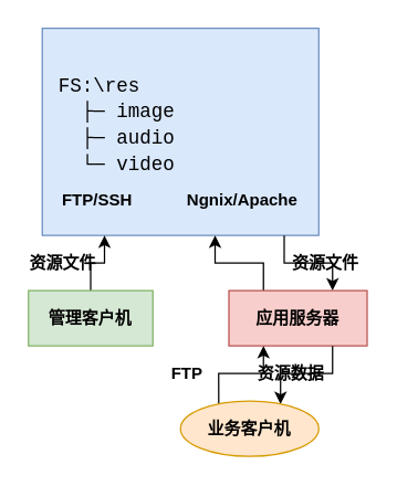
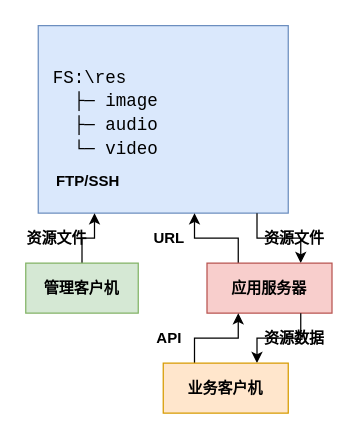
  <mxCell id="0" />
  <mxCell id="1" parent="0" />
  <mxCell id="2" value="" style="rounded=0;whiteSpace=wrap;html=1;fillColor=#dae8fc;strokeColor=#6c8ebf;" vertex="1" parent="1"><mxGeometry x="30" y="20" width="200" height="150" as="geometry" /></mxCell>
  <mxCell id="3" value="&lt;div style=&quot;font-family: Consolas, &amp;quot;Courier New&amp;quot;, monospace; font-size: 14px; line-height: 19px;&quot;&gt;&lt;div style=&quot;&quot;&gt;FS:\res&lt;/div&gt;&lt;div style=&quot;&quot;&gt;&amp;nbsp; ├─ image&lt;/div&gt;&lt;div style=&quot;&quot;&gt;&amp;nbsp; ├─ audio&lt;/div&gt;&lt;div style=&quot;&quot;&gt;&lt;span style=&quot;background-color: initial;&quot;&gt;&amp;nbsp; └─ video&lt;/span&gt;&lt;br&gt;&lt;/div&gt;&lt;/div&gt;" style="text;html=1;strokeColor=none;fillColor=none;align=left;verticalAlign=middle;whiteSpace=wrap;rounded=0;fontFamily=Times New Roman;" vertex="1" parent="1"><mxGeometry x="40" y="50" width="180" height="80" as="geometry" /></mxCell>
  <mxCell id="4" value="&lt;b&gt;FTP/SSH&lt;/b&gt;" style="text;html=1;strokeColor=none;fillColor=none;align=center;verticalAlign=middle;whiteSpace=wrap;rounded=0;" vertex="1" parent="1"><mxGeometry x="40" y="130" width="60" height="30" as="geometry" /></mxCell>
- <mxCell id="5" value="&lt;b&gt;Ngnix/Apache&lt;/b&gt;" style="text;html=1;strokeColor=none;fillColor=none;align=center;verticalAlign=middle;whiteSpace=wrap;rounded=0;" vertex="1" parent="1"><mxGeometry x="130" y="130" width="90" height="30" as="geometry" /></mxCell>
  <mxCell id="6" style="edgeStyle=orthogonalEdgeStyle;rounded=0;orthogonalLoop=1;jettySize=auto;html=1;exitX=0.5;exitY=0;exitDx=0;exitDy=0;entryX=0.225;entryY=1;entryDx=0;entryDy=0;entryPerimeter=0;" edge="1" parent="1" source="7" target="2"><mxGeometry relative="1" as="geometry" /></mxCell>
  <mxCell id="7" value="&lt;b&gt;管理客户机&lt;/b&gt;" style="rounded=0;whiteSpace=wrap;html=1;fillColor=#d5e8d4;strokeColor=#82b366;" vertex="1" parent="1"><mxGeometry x="20" y="210" width="90" height="40" as="geometry" /></mxCell>
  <mxCell id="8" style="edgeStyle=orthogonalEdgeStyle;rounded=0;orthogonalLoop=1;jettySize=auto;html=1;exitX=0.25;exitY=0;exitDx=0;exitDy=0;entryX=0.625;entryY=1;entryDx=0;entryDy=0;entryPerimeter=0;" edge="1" parent="1" source="10" target="2"><mxGeometry relative="1" as="geometry" /></mxCell>
  <mxCell id="9" style="edgeStyle=orthogonalEdgeStyle;rounded=0;orthogonalLoop=1;jettySize=auto;html=1;exitX=0.75;exitY=0;exitDx=0;exitDy=0;entryX=0.875;entryY=1;entryDx=0;entryDy=0;entryPerimeter=0;startArrow=classic;startFill=1;endArrow=none;endFill=0;" edge="1" parent="1" source="10" target="2"><mxGeometry relative="1" as="geometry" /></mxCell>
  <mxCell id="10" value="&lt;b&gt;应用服务器&lt;/b&gt;" style="rounded=0;whiteSpace=wrap;html=1;fillColor=#f8cecc;strokeColor=#b85450;" vertex="1" parent="1"><mxGeometry x="165" y="210" width="100" height="40" as="geometry" /></mxCell>
  <mxCell id="11" style="edgeStyle=orthogonalEdgeStyle;rounded=0;orthogonalLoop=1;jettySize=auto;html=1;exitX=0.25;exitY=0;exitDx=0;exitDy=0;entryX=0.25;entryY=1;entryDx=0;entryDy=0;startArrow=none;startFill=0;endArrow=classic;endFill=1;" edge="1" parent="1" source="13" target="10"><mxGeometry relative="1" as="geometry" /></mxCell>
  <mxCell id="12" style="edgeStyle=orthogonalEdgeStyle;rounded=0;orthogonalLoop=1;jettySize=auto;html=1;exitX=0.75;exitY=0;exitDx=0;exitDy=0;entryX=0.75;entryY=1;entryDx=0;entryDy=0;startArrow=classic;startFill=1;endArrow=none;endFill=0;" edge="1" parent="1" source="13" target="10"><mxGeometry relative="1" as="geometry" /></mxCell>
- <mxCell id="13" value="&lt;b&gt;业务客户机&lt;/b&gt;" style="ellipse;whiteSpace=wrap;html=1;fillColor=#ffe6cc;strokeColor=#d79b00;" vertex="1" parent="1"><mxGeometry x="130" y="290" width="100" height="40" as="geometry" /></mxCell>
+ <mxCell id="13" value="&lt;b&gt;业务客户机&lt;/b&gt;" style="rounded=0;whiteSpace=wrap;html=1;fillColor=#ffe6cc;strokeColor=#d79b00;" vertex="1" parent="1"><mxGeometry x="130" y="290" width="100" height="40" as="geometry" /></mxCell>
+ <mxCell id="14" value="&lt;b&gt;URL&lt;/b&gt;" style="text;html=1;strokeColor=none;fillColor=none;align=center;verticalAlign=middle;whiteSpace=wrap;rounded=0;" vertex="1" parent="1"><mxGeometry x="120" y="180" width="30" height="20" as="geometry" /></mxCell>
  <mxCell id="15" value="&lt;b&gt;资源文件&lt;/b&gt;" style="text;html=1;strokeColor=none;fillColor=none;align=center;verticalAlign=middle;whiteSpace=wrap;rounded=0;" vertex="1" parent="1"><mxGeometry x="210" y="180" width="50" height="20" as="geometry" /></mxCell>
- <mxCell id="16" value="&lt;b&gt;FTP&lt;/b&gt;" style="text;html=1;strokeColor=none;fillColor=none;align=center;verticalAlign=middle;whiteSpace=wrap;rounded=0;" vertex="1" parent="1"><mxGeometry x="120" y="260" width="30" height="20" as="geometry" /></mxCell>
- <mxCell id="17" value="&lt;b&gt;资源数据&lt;/b&gt;" style="text;html=1;strokeColor=none;fillColor=none;align=center;verticalAlign=middle;whiteSpace=wrap;rounded=0;" vertex="1" parent="1"><mxGeometry x="185" y="260" width="50" height="20" as="geometry" /></mxCell>
+ <mxCell id="16" value="&lt;b&gt;API&lt;/b&gt;" style="text;html=1;strokeColor=none;fillColor=none;align=center;verticalAlign=middle;whiteSpace=wrap;rounded=0;" vertex="1" parent="1"><mxGeometry x="120" y="260" width="30" height="20" as="geometry" /></mxCell>
+ <mxCell id="17" value="&lt;b&gt;资源数据&lt;/b&gt;" style="text;html=1;strokeColor=none;fillColor=none;align=center;verticalAlign=middle;whiteSpace=wrap;rounded=0;" vertex="1" parent="1"><mxGeometry x="210" y="260" width="50" height="20" as="geometry" /></mxCell>
  <mxCell id="18" value="&lt;b&gt;资源文件&lt;/b&gt;" style="text;html=1;strokeColor=none;fillColor=none;align=center;verticalAlign=middle;whiteSpace=wrap;rounded=0;" vertex="1" parent="1"><mxGeometry x="20" y="180" width="50" height="20" as="geometry" /></mxCell>
